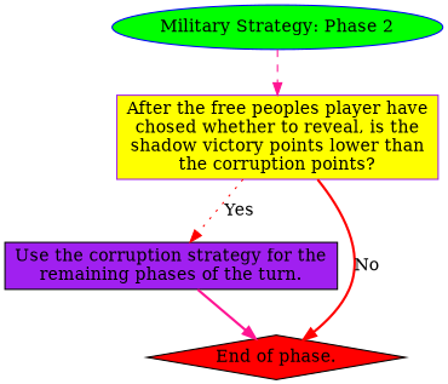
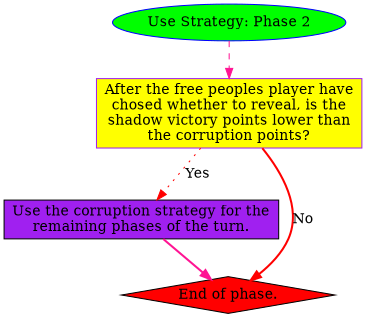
  digraph {
    rankdir=TB
    node [shape=box style=filled color=black]
    edge [color=deeppink style=bold]
    n1 [fillcolor=purple label="Use the corruption strategy for the\nremaining phases of the turn.\n"]
    n2 [fillcolor=red label="End of phase." shape=diamond]
    n3 [fillcolor=yellow label="After the free peoples player have\nchosed whether to reveal, is the\nshadow victory points lower than\nthe corruption points?\n" color=purple]
-   n4 [fillcolor=green label="Military Strategy: Phase 2" shape=ellipse color=blue]
+   n4 [fillcolor=green label="Use Strategy: Phase 2" shape=ellipse color=blue]
    n1 -> n2
    n3 -> n1 [label=Yes color=red style=dotted]
    n3 -> n2 [label=No color=red]
    n4 -> n3 [style=dashed]
  }
